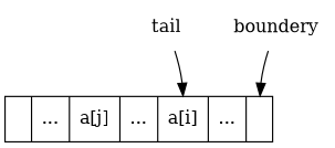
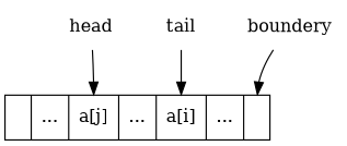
  digraph {
    node [shape=plaintext]
    n1 [label=" |...|<h>a[j]|...|<t>a[i]|...|<max>" shape=record]
+   head
    tail
    boundery
+   head -> n1 [headport=h]
    tail -> n1 [headport=t]
    boundery -> n1 [headport=max]
  }
